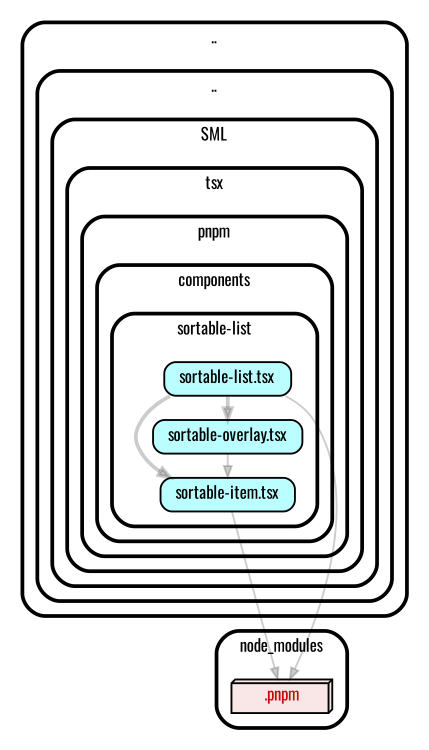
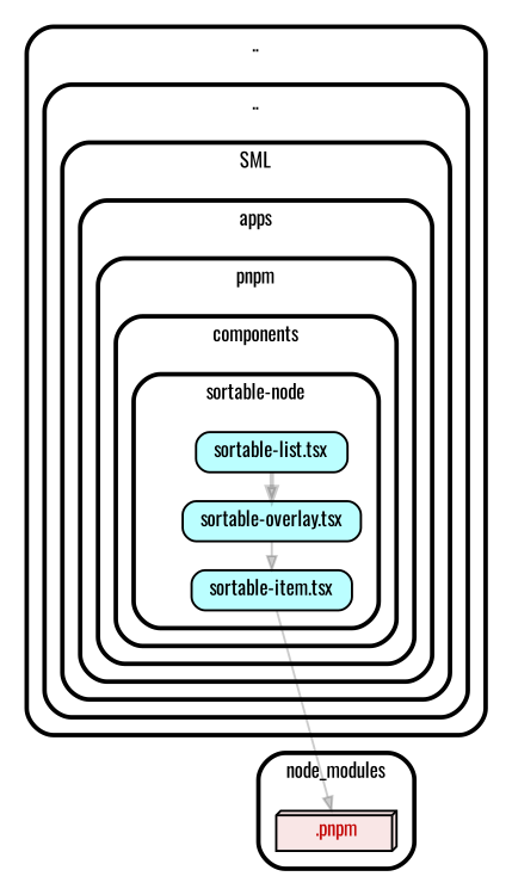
  strict digraph {
    compound=true
    fillcolor="#ffffff"
    fontname=Oswald
    fontsize=9
    nodesep=0.16
    rankdir=TB
    ranksep=0.18
    splines=true
    style="rounded,bold,filled"
    node [color=black fillcolor="#bbfeff" fontcolor=black fontname=Oswald fontsize=9 shape=box style="rounded, filled"]
    edge [arrowhead=normal arrowsize=0.6 color="#00000033" fontname=Oswald fontsize=9 penwidth=1.0]
    n1 [height=0.2 label=<sortable-item.tsx>]
    n2 [height=0.2 label=<sortable-list.tsx>]
    n3 [height=0.2 label=<sortable-overlay.tsx>]
    n4 [fillcolor="#c40b0a1a" fontcolor="#c40b0a" height=0.2 label=<.pnpm> shape=box3d]
    subgraph cluster_1 {
      label=".."
      subgraph cluster_2 {
        label=".."
        subgraph cluster_3 {
          label=SML
          subgraph cluster_4 {
-           label=tsx
+           label=apps
            subgraph cluster_5 {
              label=pnpm
              subgraph cluster_6 {
                label=components
                subgraph cluster_7 {
-                 label="sortable-list"
+                 label="sortable-node"
                  n1
                  n2
                  n3
                }
              }
            }
          }
        }
      }
    }
    subgraph cluster_8 {
      label=node_modules
      n4
    }
    n1 -> n4
-   n2 -> n1 [penwidth=2.0]
    n2 -> n3 [penwidth=2.0]
-   n2 -> n4
    n3 -> n1
  }
